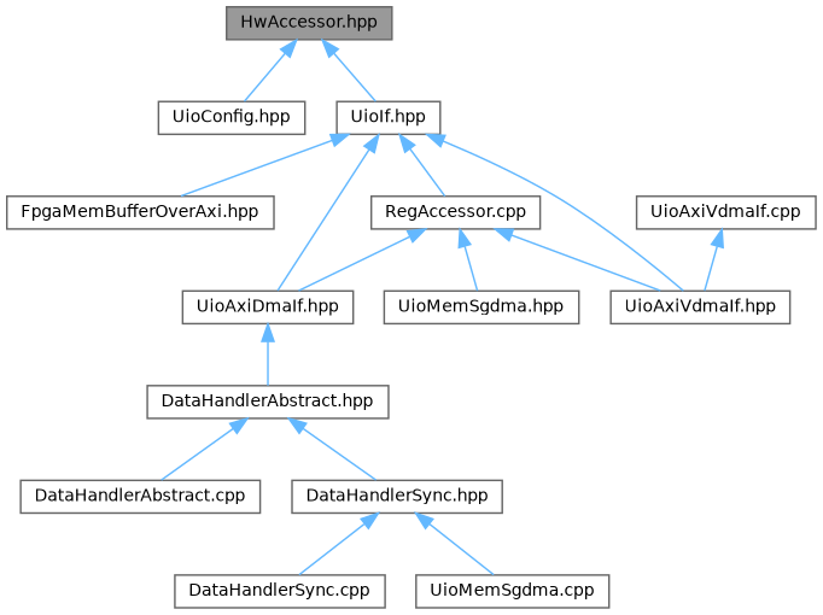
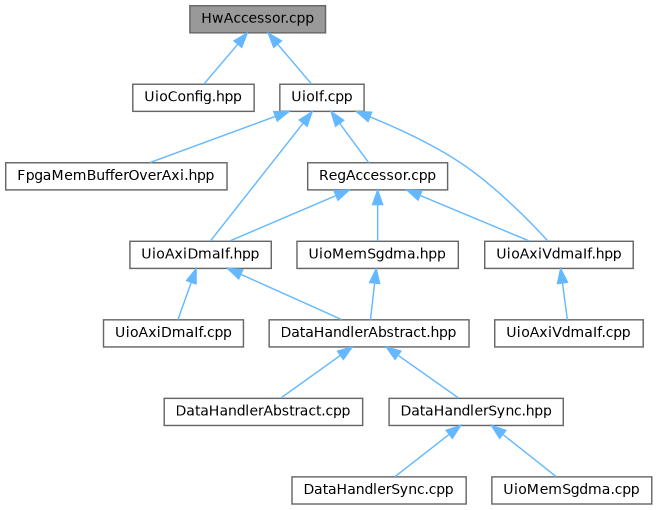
  digraph {
    node [color=grey40 fillcolor=white fontname=Helvetica fontsize=10 shape=box style=filled]
    edge [color=steelblue1 dir=back fontname=Helvetica fontsize=10 labelfontname=Helvetica labelfontsize=10 style=solid]
-   n1 [color=gray40 fillcolor=grey60 fontcolor=black height=0.2 label="HwAccessor.hpp" width=0.4]
+   n1 [color=gray40 fillcolor=grey60 fontcolor=black height=0.2 label="HwAccessor.cpp" width=0.4]
    n2 [height=0.2 label="UioConfig.hpp" width=0.4]
-   n3 [height=0.2 label="UioIf.hpp" width=0.4]
+   n3 [height=0.2 label="UioIf.cpp" width=0.4]
    n4 [height=0.2 label="FpgaMemBufferOverAxi.hpp" width=0.4]
    n5 [height=0.2 label="RegAccessor.cpp" width=0.4]
    n6 [height=0.2 label="UioAxiDmaIf.hpp" width=0.4]
    n7 [height=0.2 label="UioAxiVdmaIf.hpp" width=0.4]
    n8 [height=0.2 label="UioMemSgdma.hpp" width=0.4]
    n9 [height=0.2 label="DataHandlerAbstract.hpp" width=0.4]
+   n10 [height=0.2 label="UioAxiDmaIf.cpp" width=0.4]
    n11 [height=0.2 label="UioAxiVdmaIf.cpp" width=0.4]
    n12 [height=0.2 label="DataHandlerAbstract.cpp" width=0.4]
    n13 [height=0.2 label="DataHandlerSync.hpp" width=0.4]
    n14 [height=0.2 label="DataHandlerSync.cpp" width=0.4]
    n15 [height=0.2 label="UioMemSgdma.cpp" width=0.4]
    n1 -> n2
    n1 -> n3
    n3 -> n4
    n3 -> n5
    n3 -> n6
    n3 -> n7
    n5 -> n6
    n5 -> n7
    n5 -> n8
    n6 -> n9
-   n11 -> n7
+   n6 -> n10
+   n7 -> n11
+   n8 -> n9
    n9 -> n12
    n9 -> n13
    n13 -> n14
    n13 -> n15
  }
